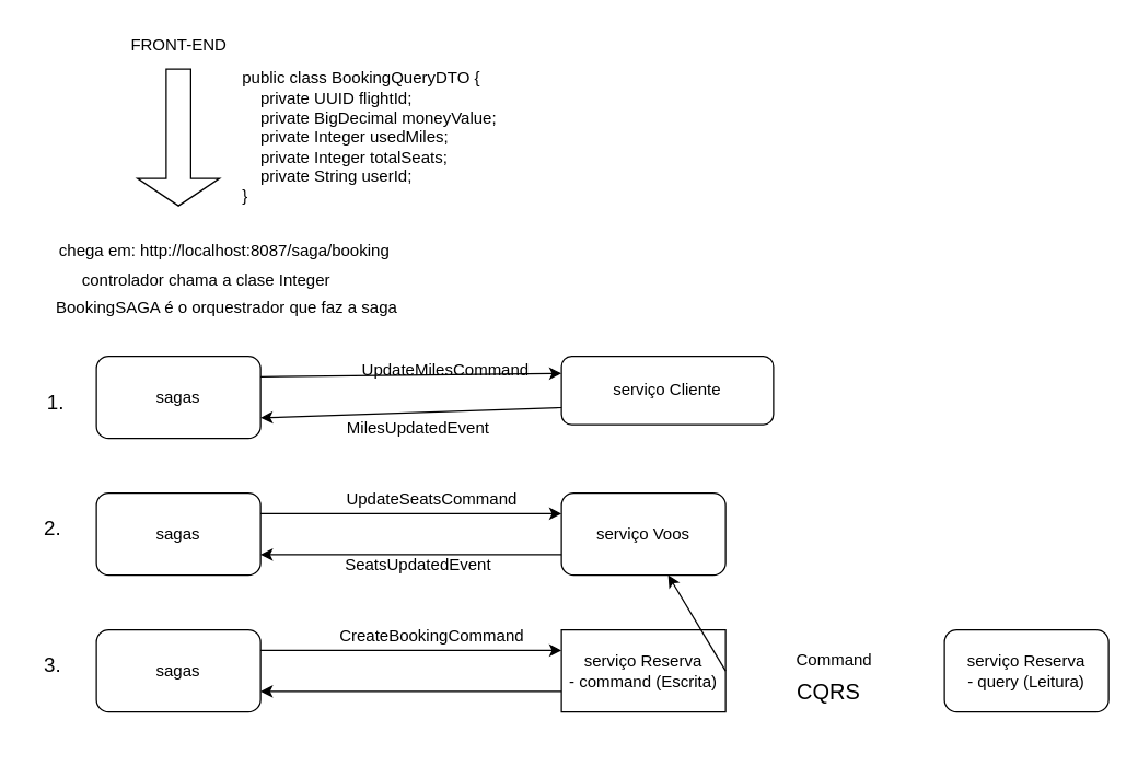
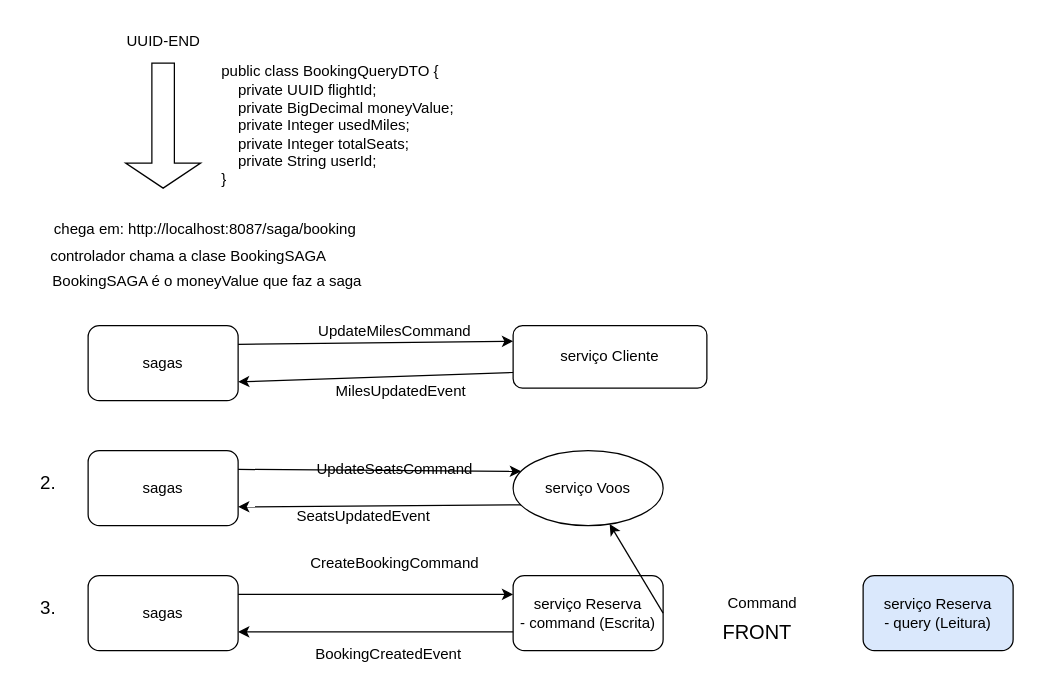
  <mxCell id="0" />
  <mxCell id="1" parent="0" />
  <mxCell id="2" value="sagas" style="rounded=1;whiteSpace=wrap;html=1;" parent="1" vertex="1"><mxGeometry x="70" y="260" width="120" height="60" as="geometry" /></mxCell>
  <mxCell id="3" value="" style="shape=singleArrow;direction=south;whiteSpace=wrap;html=1;" parent="1" vertex="1"><mxGeometry x="100" y="50" width="60" height="100" as="geometry" /></mxCell>
- <mxCell id="4" value="FRONT-END&lt;div&gt;&lt;br&gt;&lt;/div&gt;" style="text;html=1;align=center;verticalAlign=middle;resizable=0;points=[];autosize=1;strokeColor=none;fillColor=none;" parent="1" vertex="1"><mxGeometry x="85" y="20" width="90" height="40" as="geometry" /></mxCell>
+ <mxCell id="4" value="UUID-END&lt;div&gt;&lt;br&gt;&lt;/div&gt;" style="text;html=1;align=center;verticalAlign=middle;resizable=0;points=[];autosize=1;strokeColor=none;fillColor=none;" parent="1" vertex="1"><mxGeometry x="85" y="20" width="90" height="40" as="geometry" /></mxCell>
  <mxCell id="5" value="&lt;div&gt;&lt;font color=&quot;#000000&quot;&gt;public class BookingQueryDTO {&lt;/font&gt;&lt;/div&gt;&lt;div&gt;&lt;font color=&quot;#000000&quot;&gt;&amp;nbsp; &amp;nbsp; private UUID flightId;&lt;/font&gt;&lt;/div&gt;&lt;div&gt;&lt;font color=&quot;#000000&quot;&gt;&amp;nbsp; &amp;nbsp; private BigDecimal moneyValue;&amp;nbsp;&lt;/font&gt;&lt;/div&gt;&lt;div&gt;&lt;font color=&quot;#000000&quot;&gt;&amp;nbsp; &amp;nbsp; private Integer usedMiles;&amp;nbsp; &amp;nbsp;&amp;nbsp;&lt;/font&gt;&lt;/div&gt;&lt;div&gt;&lt;font color=&quot;#000000&quot;&gt;&amp;nbsp; &amp;nbsp; private Integer totalSeats;&lt;/font&gt;&lt;/div&gt;&lt;div&gt;&lt;font color=&quot;#000000&quot;&gt;&amp;nbsp; &amp;nbsp; private String userId;&lt;/font&gt;&lt;/div&gt;&lt;div&gt;&lt;font color=&quot;#000000&quot;&gt;}&lt;/font&gt;&lt;/div&gt;" style="text;html=1;align=left;verticalAlign=middle;resizable=0;points=[];autosize=1;strokeColor=none;fillColor=none;" vertex="1" parent="1"><mxGeometry x="175" y="45" width="210" height="110" as="geometry" /></mxCell>
  <mxCell id="6" value="chega em:&amp;nbsp;http://localhost:8087/saga/booking&amp;nbsp;" style="text;html=1;align=center;verticalAlign=middle;resizable=0;points=[];autosize=1;strokeColor=none;fillColor=none;" vertex="1" parent="1"><mxGeometry y="168" width="270" height="30" as="geometry" x="30" /></mxCell>
- <mxCell id="7" value="controlador chama a clase&amp;nbsp;Integer" style="text;html=1;align=center;verticalAlign=middle;resizable=0;points=[];autosize=1;strokeColor=none;fillColor=none;" vertex="1" parent="1"><mxGeometry y="190" width="240" height="30" as="geometry" x="30" /></mxCell>
- <mxCell id="8" value="BookingSAGA é o orquestrador que faz a saga" style="text;html=1;align=center;verticalAlign=middle;resizable=0;points=[];autosize=1;strokeColor=none;fillColor=none;" vertex="1" parent="1"><mxGeometry y="210" width="270" height="30" as="geometry" x="30" /></mxCell>
+ <mxCell id="7" value="controlador chama a clase&amp;nbsp;BookingSAGA" style="text;html=1;align=center;verticalAlign=middle;resizable=0;points=[];autosize=1;strokeColor=none;fillColor=none;" vertex="1" parent="1"><mxGeometry y="190" width="240" height="30" as="geometry" x="30" /></mxCell>
+ <mxCell id="8" value="BookingSAGA é o moneyValue que faz a saga" style="text;html=1;align=center;verticalAlign=middle;resizable=0;points=[];autosize=1;strokeColor=none;fillColor=none;" vertex="1" parent="1"><mxGeometry y="210" width="270" height="30" as="geometry" x="30" /></mxCell>
  <mxCell id="9" value="serviço Cliente" style="rounded=1;whiteSpace=wrap;html=1;" vertex="1" parent="1"><mxGeometry x="410" y="260" width="155" height="50" as="geometry" /></mxCell>
  <mxCell id="10" value="" style="endArrow=classic;html=1;exitX=1;exitY=0.25;exitDx=0;exitDy=0;entryX=0;entryY=0.25;entryDx=0;entryDy=0;" edge="1" parent="1" source="2" target="9"><mxGeometry width="50" height="50" relative="1" as="geometry"><mxPoint x="320" y="280" as="sourcePoint" /><mxPoint x="370" y="230" as="targetPoint" /></mxGeometry></mxCell>
- <mxCell id="11" value="UpdateMilesCommand" style="text;html=1;align=center;verticalAlign=middle;resizable=0;points=[];autosize=1;strokeColor=none;fillColor=none;" vertex="1" parent="1"><mxGeometry x="250" y="255" width="150" height="30" as="geometry" /></mxCell>
+ <mxCell id="11" value="UpdateMilesCommand" style="text;html=1;align=center;verticalAlign=middle;resizable=0;points=[];autosize=1;strokeColor=none;fillColor=none;" vertex="1" parent="1"><mxGeometry x="240" y="250" width="150" height="30" as="geometry" /></mxCell>
  <mxCell id="12" value="" style="endArrow=classic;html=1;exitX=0;exitY=0.75;exitDx=0;exitDy=0;entryX=1;entryY=0.75;entryDx=0;entryDy=0;" edge="1" parent="1" source="9" target="2"><mxGeometry width="50" height="50" relative="1" as="geometry"><mxPoint x="320" y="280" as="sourcePoint" /><mxPoint x="370" y="230" as="targetPoint" /></mxGeometry></mxCell>
- <mxCell id="13" value="MilesUpdatedEvent" style="text;html=1;align=center;verticalAlign=middle;resizable=0;points=[];autosize=1;strokeColor=none;fillColor=none;" vertex="1" parent="1"><mxGeometry x="240" y="298" width="130" height="30" as="geometry" /></mxCell>
- <mxCell id="14" value="&lt;font style=&quot;font-size: 15px;&quot;&gt;1.&lt;/font&gt;" style="text;html=1;align=center;verticalAlign=middle;resizable=0;points=[];autosize=1;strokeColor=none;fillColor=none;" vertex="1" parent="1"><mxGeometry x="20" y="278" width="40" height="30" as="geometry" /></mxCell>
+ <mxCell id="13" value="MilesUpdatedEvent" style="text;html=1;align=center;verticalAlign=middle;resizable=0;points=[];autosize=1;strokeColor=none;fillColor=none;" vertex="1" parent="1"><mxGeometry x="255" y="298" width="130" height="30" as="geometry" /></mxCell>
  <mxCell id="15" value="sagas" style="rounded=1;whiteSpace=wrap;html=1;" vertex="1" parent="1"><mxGeometry x="70" y="360" width="120" height="60" as="geometry" /></mxCell>
- <mxCell id="16" value="serviço Voos" style="rounded=1;whiteSpace=wrap;html=1;" vertex="1" parent="1"><mxGeometry x="410" y="360" width="120" height="60" as="geometry" /></mxCell>
+ <mxCell id="16" value="serviço Voos" style="ellipse;whiteSpace=wrap;html=1;" vertex="1" parent="1"><mxGeometry x="410" y="360" width="120" height="60" as="geometry" /></mxCell>
  <mxCell id="17" value="" style="endArrow=classic;html=1;exitX=1;exitY=0.25;exitDx=0;exitDy=0;entryX=0;entryY=0.25;entryDx=0;entryDy=0;" edge="1" parent="1" source="15" target="16"><mxGeometry width="50" height="50" relative="1" as="geometry"><mxPoint x="320" y="380" as="sourcePoint" /><mxPoint x="370" y="330" as="targetPoint" /></mxGeometry></mxCell>
- <mxCell id="18" value="UpdateSeatsCommand" style="text;html=1;align=center;verticalAlign=middle;resizable=0;points=[];autosize=1;strokeColor=none;fillColor=none;" vertex="1" parent="1"><mxGeometry x="240" y="350" width="150" height="30" as="geometry" /></mxCell>
+ <mxCell id="18" value="UpdateSeatsCommand" style="text;html=1;align=center;verticalAlign=middle;resizable=0;points=[];autosize=1;strokeColor=none;fillColor=none;" vertex="1" parent="1"><mxGeometry x="240" y="360" width="150" height="30" as="geometry" /></mxCell>
  <mxCell id="19" value="" style="endArrow=classic;html=1;exitX=0;exitY=0.75;exitDx=0;exitDy=0;entryX=1;entryY=0.75;entryDx=0;entryDy=0;" edge="1" parent="1" source="16" target="15"><mxGeometry width="50" height="50" relative="1" as="geometry"><mxPoint x="320" y="380" as="sourcePoint" /><mxPoint x="370" y="330" as="targetPoint" /></mxGeometry></mxCell>
- <mxCell id="20" value="SeatsUpdatedEvent" style="text;html=1;align=center;verticalAlign=middle;resizable=0;points=[];autosize=1;strokeColor=none;fillColor=none;" vertex="1" parent="1"><mxGeometry x="240" y="398" width="130" height="30" as="geometry" /></mxCell>
+ <mxCell id="20" value="SeatsUpdatedEvent" style="text;html=1;align=center;verticalAlign=middle;resizable=0;points=[];autosize=1;strokeColor=none;fillColor=none;" vertex="1" parent="1"><mxGeometry x="225" y="398" width="130" height="30" as="geometry" /></mxCell>
  <mxCell id="21" value="sagas" style="rounded=1;whiteSpace=wrap;html=1;" vertex="1" parent="1"><mxGeometry x="70" y="460" width="120" height="60" as="geometry" /></mxCell>
- <mxCell id="22" value="serviço Reserva&lt;div&gt;- command (Escrita)&lt;/div&gt;" style="whiteSpace=wrap;html=1;rounded=0;" vertex="1" parent="1"><mxGeometry x="410" y="460" width="120" height="60" as="geometry" /></mxCell>
+ <mxCell id="22" value="serviço Reserva&lt;div&gt;- command (Escrita)&lt;/div&gt;" style="rounded=1;whiteSpace=wrap;html=1;" vertex="1" parent="1"><mxGeometry x="410" y="460" width="120" height="60" as="geometry" /></mxCell>
  <mxCell id="23" value="" style="endArrow=classic;html=1;exitX=1;exitY=0.25;exitDx=0;exitDy=0;entryX=0;entryY=0.25;entryDx=0;entryDy=0;" edge="1" parent="1" source="21" target="22"><mxGeometry width="50" height="50" relative="1" as="geometry"><mxPoint x="320" y="480" as="sourcePoint" /><mxPoint x="370" y="430" as="targetPoint" /></mxGeometry></mxCell>
- <mxCell id="24" value="CreateBookingCommand" style="text;html=1;align=center;verticalAlign=middle;resizable=0;points=[];autosize=1;strokeColor=none;fillColor=none;" vertex="1" parent="1"><mxGeometry x="235" y="450" width="160" height="30" as="geometry" /></mxCell>
+ <mxCell id="24" value="CreateBookingCommand" style="text;html=1;align=center;verticalAlign=middle;resizable=0;points=[];autosize=1;strokeColor=none;fillColor=none;" vertex="1" parent="1"><mxGeometry x="235" y="435" width="160" height="30" as="geometry" /></mxCell>
  <mxCell id="25" value="" style="endArrow=classic;html=1;exitX=0;exitY=0.75;exitDx=0;exitDy=0;entryX=1;entryY=0.75;entryDx=0;entryDy=0;" edge="1" parent="1" source="22" target="21"><mxGeometry width="50" height="50" relative="1" as="geometry"><mxPoint x="320" y="480" as="sourcePoint" /><mxPoint x="370" y="430" as="targetPoint" /></mxGeometry></mxCell>
  <mxCell id="26" value="&lt;div style=&quot;text-align: center;&quot;&gt;&lt;span style=&quot;background-color: transparent; font-size: 15px; text-wrap: nowrap;&quot;&gt;2.&lt;/span&gt;&lt;/div&gt;" style="text;whiteSpace=wrap;html=1;" vertex="1" parent="1"><mxGeometry y="370" width="50" height="40" as="geometry" x="30" /></mxCell>
  <mxCell id="27" value="&lt;div style=&quot;text-align: center;&quot;&gt;&lt;span style=&quot;background-color: transparent; font-size: 15px; text-wrap: nowrap;&quot;&gt;3.&lt;/span&gt;&lt;/div&gt;" style="text;whiteSpace=wrap;html=1;" vertex="1" parent="1"><mxGeometry y="470" width="50" height="40" as="geometry" x="30" /></mxCell>
- <mxCell id="29" value="serviço Reserva&lt;div&gt;- query (Leitura)&lt;/div&gt;" style="rounded=1;whiteSpace=wrap;html=1;" vertex="1" parent="1"><mxGeometry x="690" y="460" width="120" height="60" as="geometry" /></mxCell>
+ <mxCell id="28" value="BookingCreatedEvent" style="text;html=1;align=center;verticalAlign=middle;resizable=0;points=[];autosize=1;strokeColor=none;fillColor=none;" vertex="1" parent="1"><mxGeometry x="240" y="508" width="140" height="30" as="geometry" /></mxCell>
+ <mxCell id="29" value="serviço Reserva&lt;div&gt;- query (Leitura)&lt;/div&gt;" style="rounded=1;whiteSpace=wrap;html=1;fillColor=#dae8fc;" vertex="1" parent="1"><mxGeometry x="690" y="460" width="120" height="60" as="geometry" /></mxCell>
  <mxCell id="30" value="&lt;div style=&quot;text-align: center;&quot;&gt;&lt;span style=&quot;background-color: transparent; text-wrap: nowrap;&quot;&gt;&lt;font color=&quot;#000000&quot;&gt;Command&lt;/font&gt;&lt;/span&gt;&lt;/div&gt;" style="text;whiteSpace=wrap;html=1;" vertex="1" parent="1"><mxGeometry x="580" y="468" width="70" height="32" as="geometry" /></mxCell>
  <mxCell id="31" value="" style="endArrow=classic;html=1;exitX=1;exitY=0.5;exitDx=0;exitDy=0;" edge="1" parent="1" source="22" target="16"><mxGeometry width="50" height="50" relative="1" as="geometry"><mxPoint x="610" y="340" as="sourcePoint" /><mxPoint x="690" y="410" as="targetPoint" /></mxGeometry></mxCell>
- <mxCell id="32" value="&lt;font style=&quot;font-size: 16px;&quot;&gt;CQRS&lt;/font&gt;" style="text;html=1;align=center;verticalAlign=middle;resizable=0;points=[];autosize=1;strokeColor=none;fillColor=none;" vertex="1" parent="1"><mxGeometry x="570" y="490" width="70" height="30" as="geometry" /></mxCell>
+ <mxCell id="32" value="&lt;font style=&quot;font-size: 16px;&quot;&gt;FRONT&lt;/font&gt;" style="text;html=1;align=center;verticalAlign=middle;resizable=0;points=[];autosize=1;strokeColor=none;fillColor=none;" vertex="1" parent="1"><mxGeometry x="570" y="490" width="70" height="30" as="geometry" /></mxCell>
